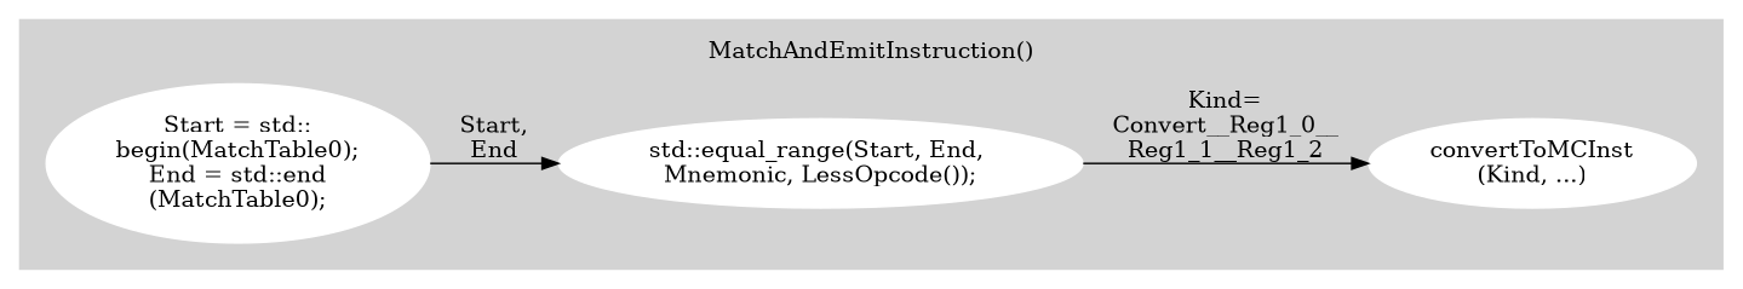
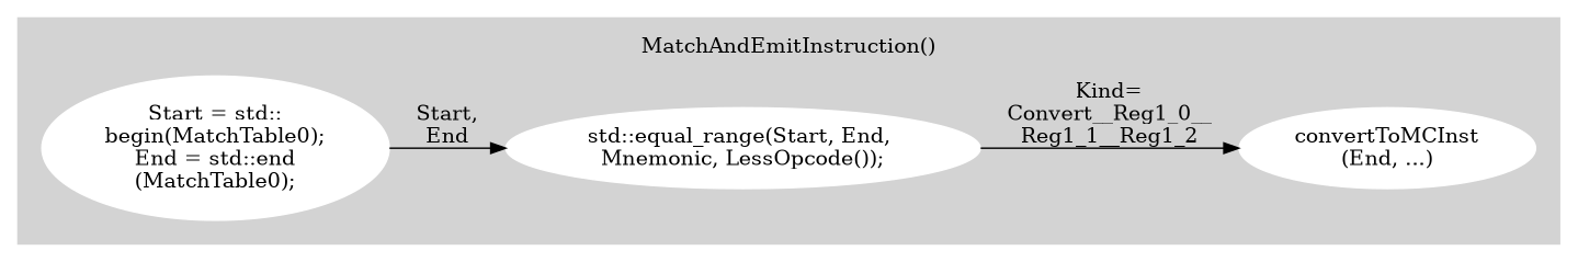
  digraph {
    rankdir=LR
    node [color=white style=filled]
    n1 [label="Start = std::\nbegin(MatchTable0);\nEnd = std::end\n(MatchTable0);"]
    n2 [label="std::equal_range(Start, End, \nMnemonic, LessOpcode());"]
-   n3 [label="convertToMCInst\n(Kind, ...)"]
+   n3 [label="convertToMCInst\n(End, ...)"]
    subgraph cluster_1 {
      color=lightgrey
      style=filled
      subgraph cluster_2 {
        color=lightgrey
        label="MatchAndEmitInstruction()"
        style=filled
        n1
        n2
        n3
      }
    }
    n1 -> n2 [label="Start,\nEnd"]
    n2 -> n3 [label="Kind=\nConvert__Reg1_0__\nReg1_1__Reg1_2"]
  }
